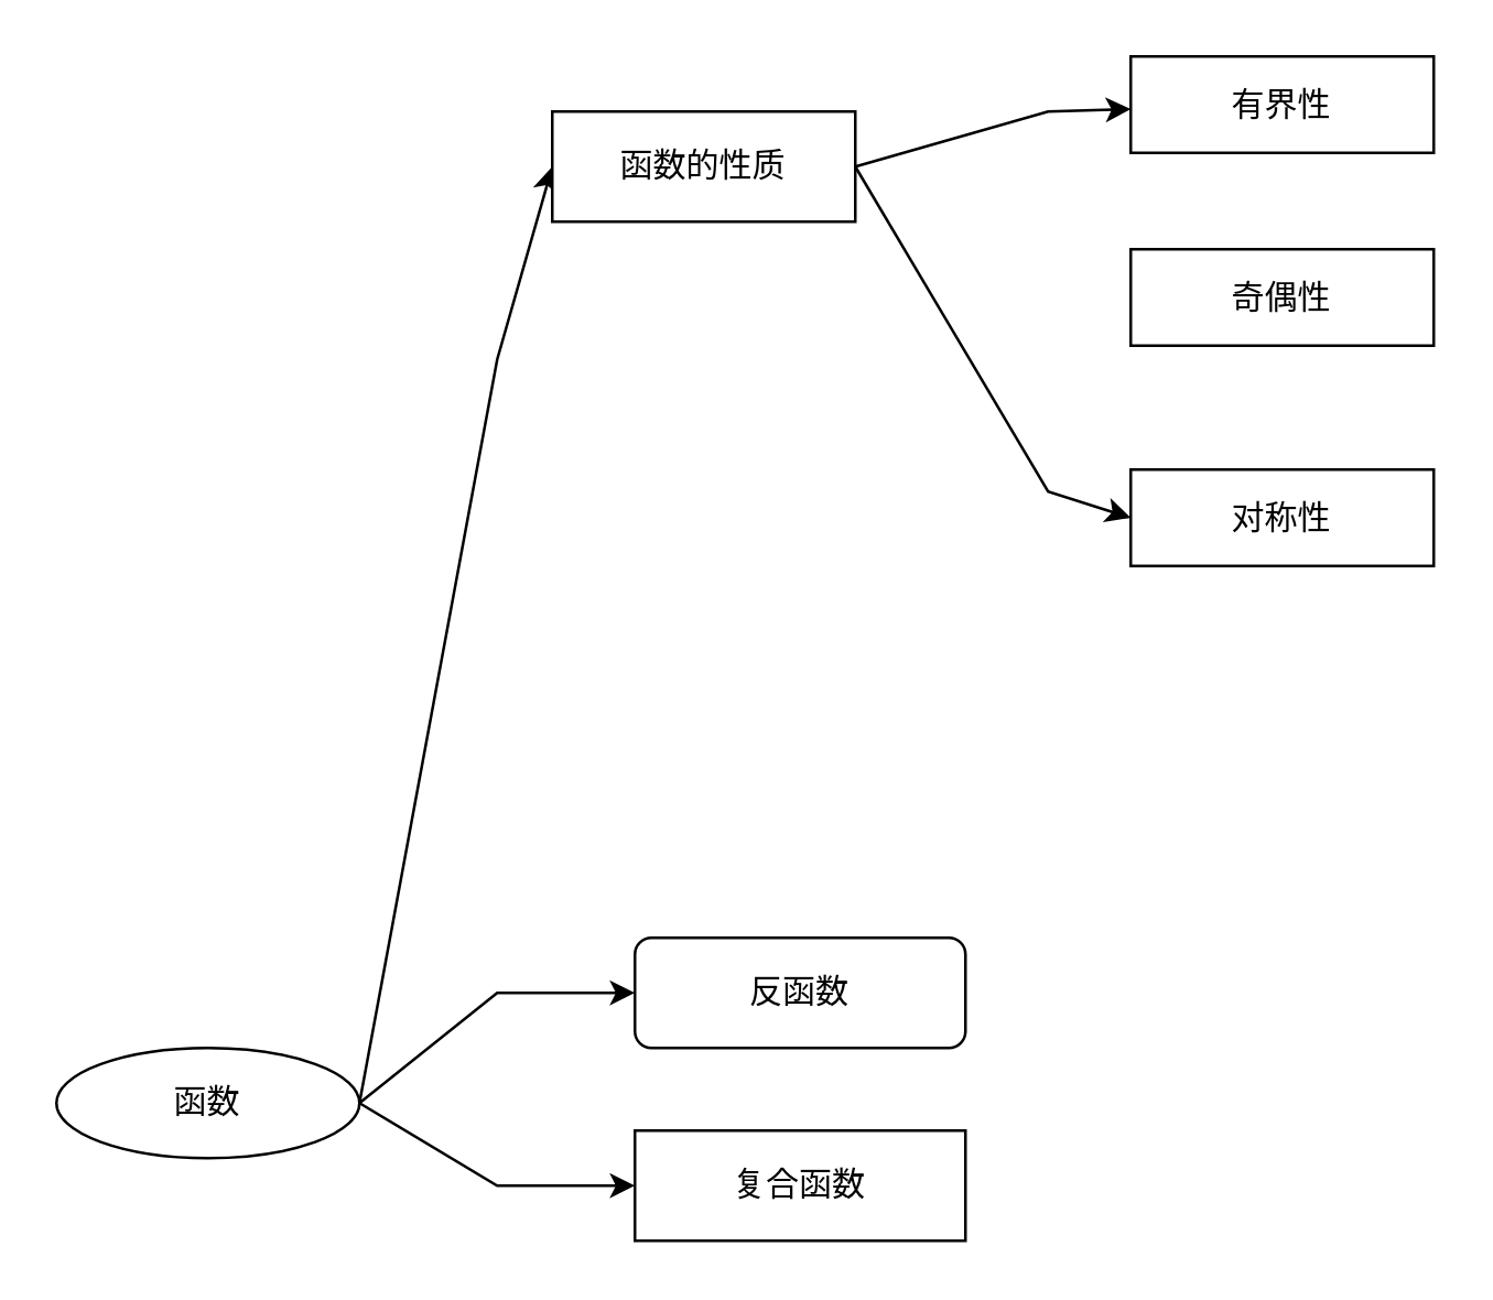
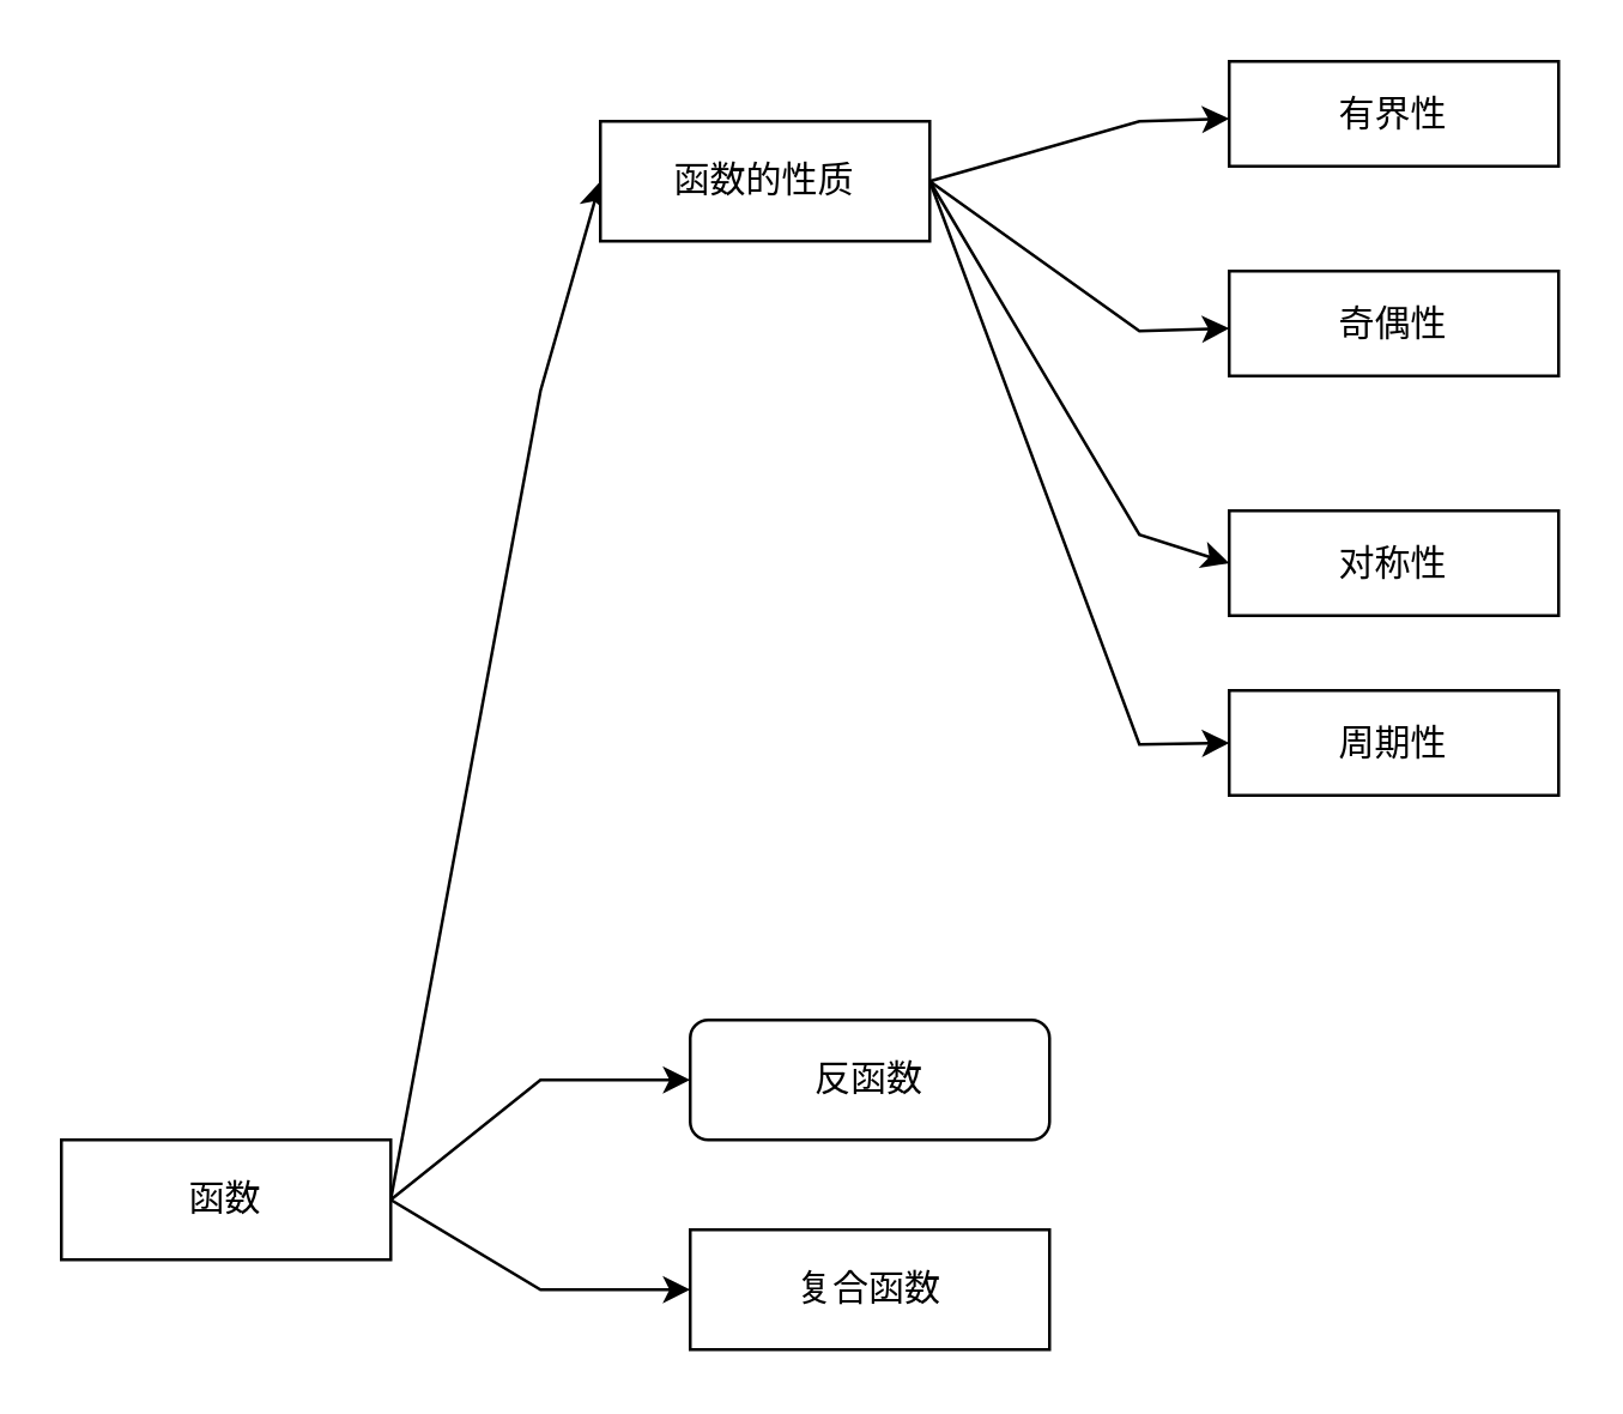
  <mxCell id="0" />
  <mxCell id="1" parent="0" />
  <mxCell id="2" value="" style="edgeStyle=none;html=1;entryX=0;entryY=0.5;entryDx=0;entryDy=0;rounded=0;exitX=1;exitY=0.5;exitDx=0;exitDy=0;" parent="1" source="5" target="10" edge="1"><mxGeometry relative="1" as="geometry"><Array as="points"><mxPoint x="180" y="130" /></Array></mxGeometry></mxCell>
  <mxCell id="3" value="" style="edgeStyle=none;rounded=0;html=1;exitX=1;exitY=0.5;exitDx=0;exitDy=0;entryX=0;entryY=0.5;entryDx=0;entryDy=0;" parent="1" source="5" target="15" edge="1"><mxGeometry relative="1" as="geometry"><Array as="points"><mxPoint x="180" y="360" /></Array></mxGeometry></mxCell>
  <mxCell id="4" style="edgeStyle=none;rounded=0;html=1;entryX=0;entryY=0.5;entryDx=0;entryDy=0;exitX=1;exitY=0.5;exitDx=0;exitDy=0;" parent="1" source="5" target="16" edge="1"><mxGeometry relative="1" as="geometry"><Array as="points"><mxPoint x="180" y="430" /></Array></mxGeometry></mxCell>
- <mxCell id="5" value="函数" style="ellipse;whiteSpace=wrap;html=1;" parent="1" vertex="1"><mxGeometry x="20" y="380" width="110" height="40" as="geometry" /></mxCell>
+ <mxCell id="5" value="函数" style="whiteSpace=wrap;html=1;" parent="1" vertex="1"><mxGeometry x="20" y="380" width="110" height="40" as="geometry" /></mxCell>
  <mxCell id="6" value="" style="edgeStyle=none;rounded=0;html=1;exitX=1;exitY=0.5;exitDx=0;exitDy=0;" parent="1" source="10" target="11" edge="1"><mxGeometry relative="1" as="geometry"><Array as="points"><mxPoint x="380" y="40" /></Array></mxGeometry></mxCell>
+ <mxCell id="7" value="" style="edgeStyle=none;rounded=0;html=1;exitX=1;exitY=0.5;exitDx=0;exitDy=0;" parent="1" source="10" target="12" edge="1"><mxGeometry relative="1" as="geometry"><Array as="points"><mxPoint x="380" y="110" /></Array></mxGeometry></mxCell>
  <mxCell id="8" value="" style="edgeStyle=none;rounded=0;html=1;exitX=1;exitY=0.5;exitDx=0;exitDy=0;entryX=0;entryY=0.5;entryDx=0;entryDy=0;" parent="1" source="10" target="13" edge="1"><mxGeometry relative="1" as="geometry"><Array as="points"><mxPoint x="380" y="178" /></Array></mxGeometry></mxCell>
+ <mxCell id="9" value="" style="edgeStyle=none;rounded=0;html=1;exitX=1;exitY=0.5;exitDx=0;exitDy=0;entryX=0;entryY=0.5;entryDx=0;entryDy=0;" parent="1" source="10" target="14" edge="1"><mxGeometry relative="1" as="geometry"><Array as="points"><mxPoint x="380" y="248" /></Array></mxGeometry></mxCell>
  <mxCell id="10" value="函数的性质" style="whiteSpace=wrap;html=1;" parent="1" vertex="1"><mxGeometry x="200" y="40" width="110" height="40" as="geometry" /></mxCell>
  <mxCell id="11" value="有界性" style="whiteSpace=wrap;html=1;" parent="1" vertex="1"><mxGeometry x="410" y="20" width="110" height="35" as="geometry" /></mxCell>
  <mxCell id="12" value="奇偶性" style="whiteSpace=wrap;html=1;" parent="1" vertex="1"><mxGeometry x="410" y="90" width="110" height="35" as="geometry" /></mxCell>
  <mxCell id="13" value="对称性" style="whiteSpace=wrap;html=1;" parent="1" vertex="1"><mxGeometry x="410" y="170" width="110" height="35" as="geometry" /></mxCell>
+ <mxCell id="14" value="周期性" style="whiteSpace=wrap;html=1;" parent="1" vertex="1"><mxGeometry x="410" y="230" width="110" height="35" as="geometry" /></mxCell>
  <mxCell id="15" value="反函数" style="whiteSpace=wrap;html=1;rounded=1;" parent="1" vertex="1"><mxGeometry x="230" y="340" width="120" height="40" as="geometry" /></mxCell>
  <mxCell id="16" value="复合函数" style="whiteSpace=wrap;html=1;" parent="1" vertex="1"><mxGeometry x="230" y="410" width="120" height="40" as="geometry" /></mxCell>
